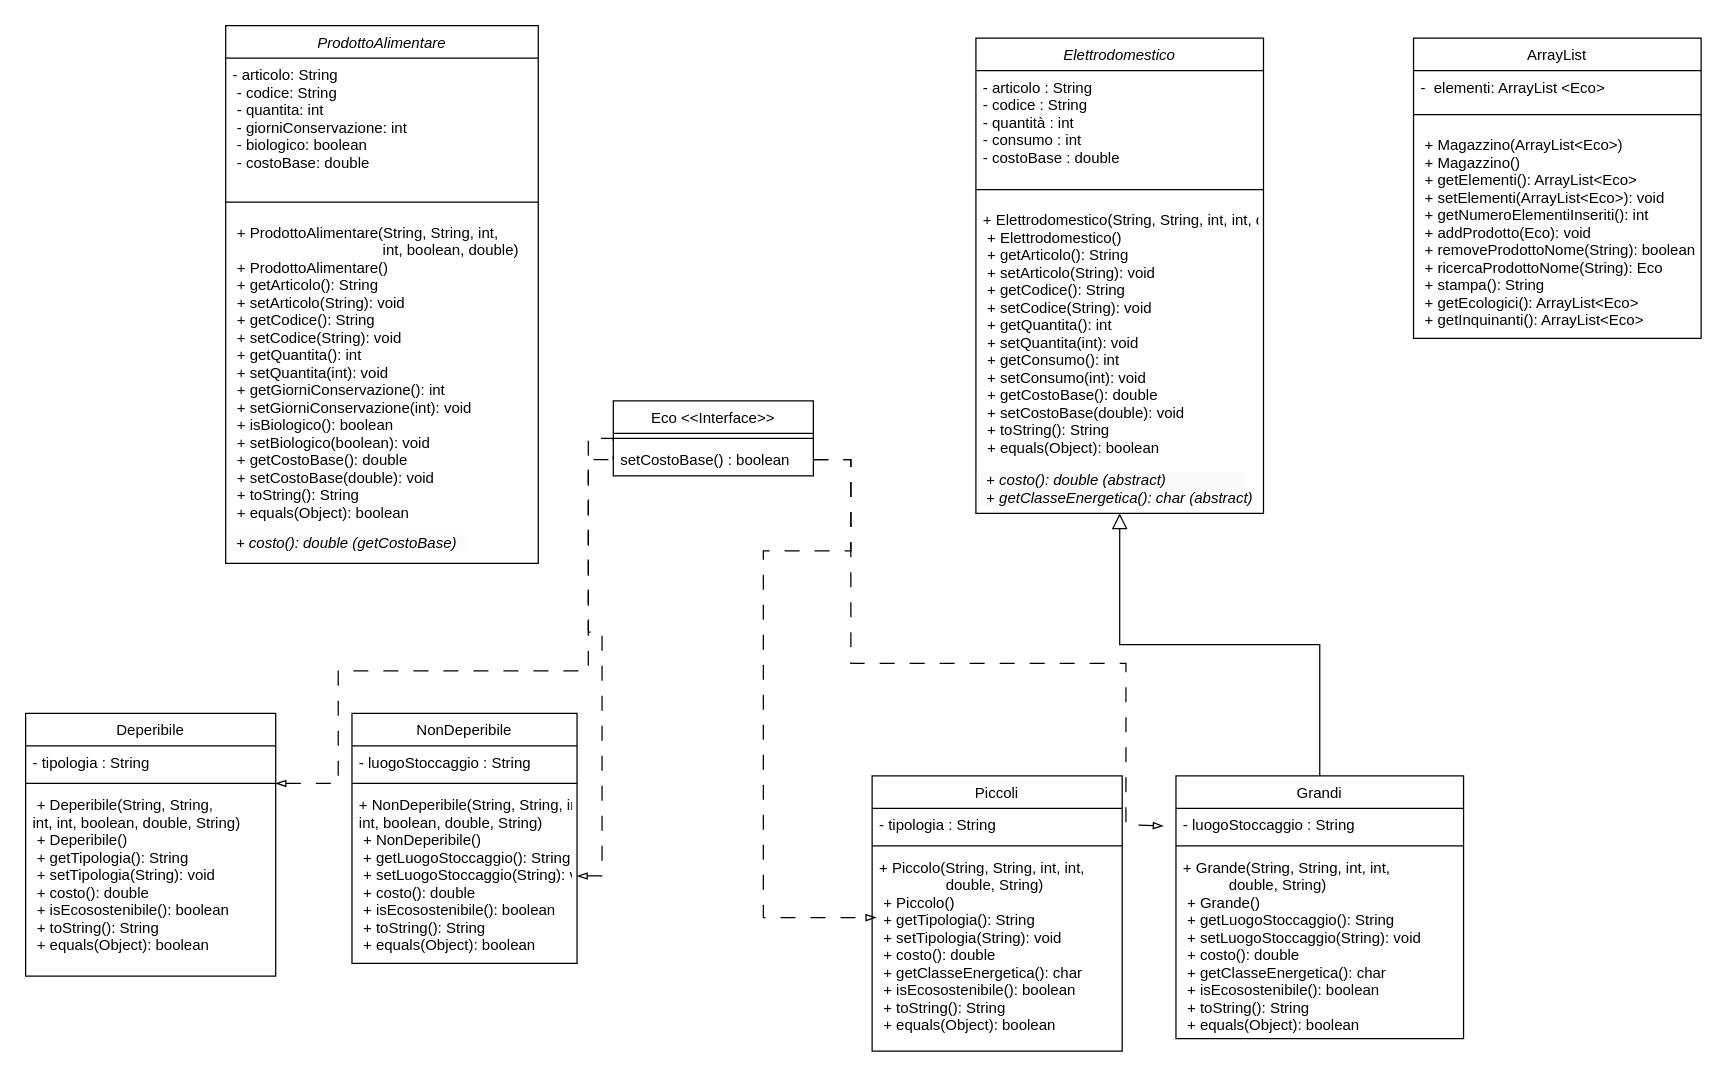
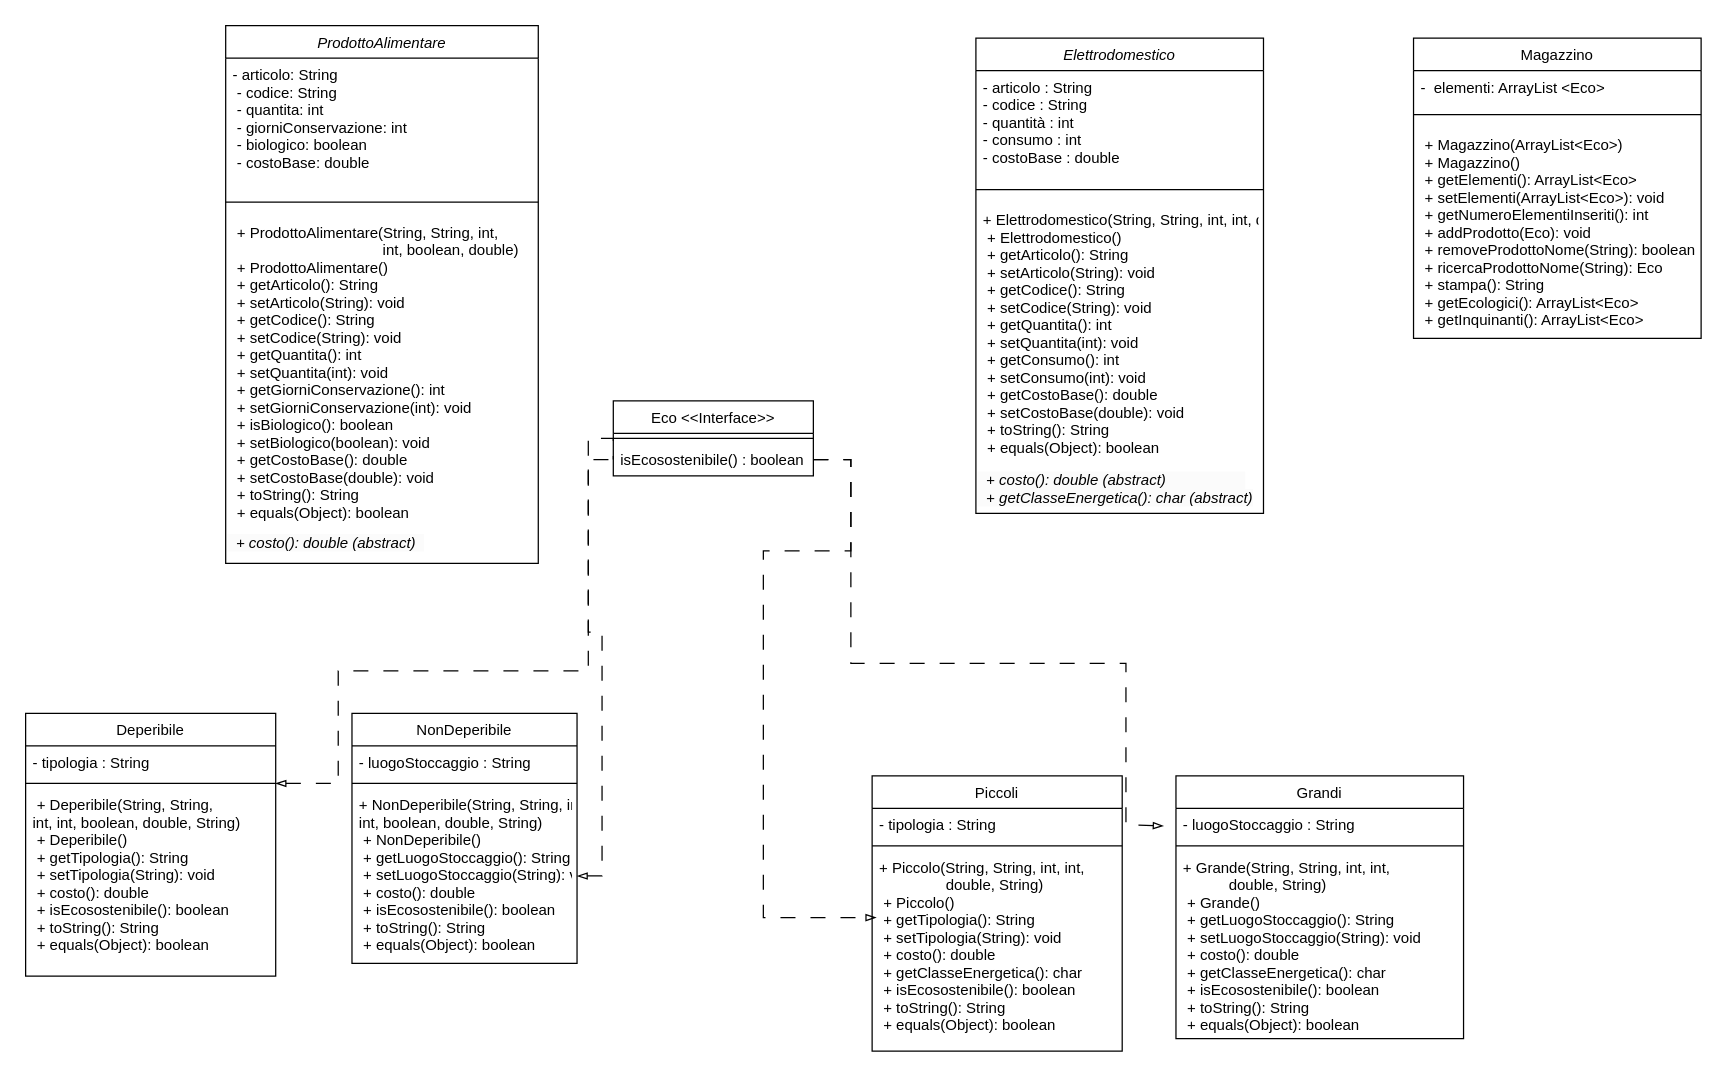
  <mxCell id="0" />
  <mxCell id="1" parent="0" />
  <mxCell id="2" value="ProdottoAlimentare" style="swimlane;fontStyle=2;align=center;verticalAlign=top;childLayout=stackLayout;horizontal=1;startSize=26;horizontalStack=0;resizeParent=1;resizeLast=0;collapsible=1;marginBottom=0;rounded=0;shadow=0;strokeWidth=1;" parent="1" vertex="1"><mxGeometry x="180" y="20" width="250" height="430" as="geometry"><mxRectangle x="230" y="140" width="160" height="26" as="alternateBounds" /></mxGeometry></mxCell>
  <mxCell id="3" value="- articolo: String                             &#10; - codice: String                               &#10; - quantita: int                                &#10; - giorniConservazione: int                     &#10; - biologico: boolean                           &#10; - costoBase: double" style="text;align=left;verticalAlign=top;spacingLeft=4;spacingRight=4;overflow=hidden;rotatable=0;points=[[0,0.5],[1,0.5]];portConstraint=eastwest;" parent="2" vertex="1"><mxGeometry y="26" width="250" height="104" as="geometry" /></mxCell>
  <mxCell id="4" value="" style="line;html=1;strokeWidth=1;align=left;verticalAlign=middle;spacingTop=-1;spacingLeft=3;spacingRight=3;rotatable=0;labelPosition=right;points=[];portConstraint=eastwest;" parent="2" vertex="1"><mxGeometry y="130" width="250" height="22" as="geometry" /></mxCell>
  <mxCell id="5" value=" + ProdottoAlimentare(String, String, int,&#10;                                    int, boolean, double) &#10; + ProdottoAlimentare()                          &#10; + getArticolo(): String                         &#10; + setArticolo(String): void                     &#10; + getCodice(): String                           &#10; + setCodice(String): void                       &#10; + getQuantita(): int                            &#10; + setQuantita(int): void                        &#10; + getGiorniConservazione(): int                 &#10; + setGiorniConservazione(int): void             &#10; + isBiologico(): boolean                        &#10; + setBiologico(boolean): void                   &#10; + getCostoBase(): double                        &#10; + setCostoBase(double): void                                      &#10; + toString(): String                            &#10; + equals(Object): boolean  " style="text;align=left;verticalAlign=top;spacingLeft=4;spacingRight=4;overflow=hidden;rotatable=0;points=[[0,0.5],[1,0.5]];portConstraint=eastwest;fontStyle=0" parent="2" vertex="1"><mxGeometry y="152" width="250" height="248" as="geometry" /></mxCell>
- <mxCell id="6" value="&lt;span style=&quot;color: rgb(0, 0, 0); font-family: Helvetica; font-size: 12px; font-variant-ligatures: normal; font-variant-caps: normal; font-weight: 400; letter-spacing: normal; orphans: 2; text-align: left; text-indent: 0px; text-transform: none; widows: 2; word-spacing: 0px; -webkit-text-stroke-width: 0px; white-space: nowrap; background-color: rgb(251, 251, 251); text-decoration-thickness: initial; text-decoration-style: initial; text-decoration-color: initial; float: none; display: inline !important;&quot;&gt;&amp;nbsp; + costo(): double (getCostoBase)&amp;nbsp;&lt;span&gt;&amp;nbsp;&lt;/span&gt;&lt;/span&gt;" style="text;whiteSpace=wrap;html=1;fontStyle=2" vertex="1" parent="2"><mxGeometry y="400" width="250" height="30" as="geometry" /></mxCell>
+ <mxCell id="6" value="&lt;span style=&quot;color: rgb(0, 0, 0); font-family: Helvetica; font-size: 12px; font-variant-ligatures: normal; font-variant-caps: normal; font-weight: 400; letter-spacing: normal; orphans: 2; text-align: left; text-indent: 0px; text-transform: none; widows: 2; word-spacing: 0px; -webkit-text-stroke-width: 0px; white-space: nowrap; background-color: rgb(251, 251, 251); text-decoration-thickness: initial; text-decoration-style: initial; text-decoration-color: initial; float: none; display: inline !important;&quot;&gt;&amp;nbsp; + costo(): double (abstract)&amp;nbsp;&lt;span&gt;&amp;nbsp;&lt;/span&gt;&lt;/span&gt;" style="text;whiteSpace=wrap;html=1;fontStyle=2" vertex="1" parent="2"><mxGeometry y="400" width="250" height="30" as="geometry" /></mxCell>
  <mxCell id="7" value="Deperibile" style="swimlane;fontStyle=0;align=center;verticalAlign=top;childLayout=stackLayout;horizontal=1;startSize=26;horizontalStack=0;resizeParent=1;resizeLast=0;collapsible=1;marginBottom=0;rounded=0;shadow=0;strokeWidth=1;" parent="1" vertex="1"><mxGeometry x="20" y="570" width="200" height="210" as="geometry"><mxRectangle x="130" y="380" width="160" height="26" as="alternateBounds" /></mxGeometry></mxCell>
  <mxCell id="8" value="- tipologia : String" style="text;align=left;verticalAlign=top;spacingLeft=4;spacingRight=4;overflow=hidden;rotatable=0;points=[[0,0.5],[1,0.5]];portConstraint=eastwest;" parent="7" vertex="1"><mxGeometry y="26" width="200" height="26" as="geometry" /></mxCell>
  <mxCell id="9" value="" style="line;html=1;strokeWidth=1;align=left;verticalAlign=middle;spacingTop=-1;spacingLeft=3;spacingRight=3;rotatable=0;labelPosition=right;points=[];portConstraint=eastwest;" parent="7" vertex="1"><mxGeometry y="52" width="200" height="8" as="geometry" /></mxCell>
  <mxCell id="10" value=" + Deperibile(String, String, &#10;int, int, boolean, double, String) &#10; + Deperibile()                     &#10; + getTipologia(): String           &#10; + setTipologia(String): void        &#10; + costo(): double                    &#10; + isEcosostenibile(): boolean        &#10; + toString(): String                 &#10; + equals(Object): boolean  " style="text;align=left;verticalAlign=top;spacingLeft=4;spacingRight=4;overflow=hidden;rotatable=0;points=[[0,0.5],[1,0.5]];portConstraint=eastwest;fontStyle=0" parent="7" vertex="1"><mxGeometry y="60" width="200" height="150" as="geometry" /></mxCell>
  <mxCell id="11" value="NonDeperibile" style="swimlane;fontStyle=0;align=center;verticalAlign=top;childLayout=stackLayout;horizontal=1;startSize=26;horizontalStack=0;resizeParent=1;resizeLast=0;collapsible=1;marginBottom=0;rounded=0;shadow=0;strokeWidth=1;" parent="1" vertex="1"><mxGeometry x="281" y="570" width="180" height="200" as="geometry"><mxRectangle x="340" y="380" width="170" height="26" as="alternateBounds" /></mxGeometry></mxCell>
  <mxCell id="12" value="- luogoStoccaggio : String" style="text;align=left;verticalAlign=top;spacingLeft=4;spacingRight=4;overflow=hidden;rotatable=0;points=[[0,0.5],[1,0.5]];portConstraint=eastwest;" parent="11" vertex="1"><mxGeometry y="26" width="180" height="26" as="geometry" /></mxCell>
  <mxCell id="13" value="" style="line;html=1;strokeWidth=1;align=left;verticalAlign=middle;spacingTop=-1;spacingLeft=3;spacingRight=3;rotatable=0;labelPosition=right;points=[];portConstraint=eastwest;" parent="11" vertex="1"><mxGeometry y="52" width="180" height="8" as="geometry" /></mxCell>
  <mxCell id="14" value="+ NonDeperibile(String, String, int, &#10;int, boolean, double, String) &#10; + NonDeperibile()                 &#10; + getLuogoStoccaggio(): String    &#10; + setLuogoStoccaggio(String): void&#10; + costo(): double                 &#10; + isEcosostenibile(): boolean     &#10; + toString(): String              &#10; + equals(Object): boolean   " style="text;align=left;verticalAlign=top;spacingLeft=4;spacingRight=4;overflow=hidden;rotatable=0;points=[[0,0.5],[1,0.5]];portConstraint=eastwest;fontStyle=0" parent="11" vertex="1"><mxGeometry y="60" width="180" height="140" as="geometry" /></mxCell>
  <mxCell id="15" value="Eco &lt;&lt;Interface&gt;&gt;" style="swimlane;fontStyle=0;align=center;verticalAlign=top;childLayout=stackLayout;horizontal=1;startSize=26;horizontalStack=0;resizeParent=1;resizeLast=0;collapsible=1;marginBottom=0;rounded=0;shadow=0;strokeWidth=1;" parent="1" vertex="1"><mxGeometry x="490" y="320" width="160" height="60" as="geometry"><mxRectangle x="550" y="140" width="160" height="26" as="alternateBounds" /></mxGeometry></mxCell>
  <mxCell id="16" value="" style="line;html=1;strokeWidth=1;align=left;verticalAlign=middle;spacingTop=-1;spacingLeft=3;spacingRight=3;rotatable=0;labelPosition=right;points=[];portConstraint=eastwest;" parent="15" vertex="1"><mxGeometry y="26" width="160" height="8" as="geometry" /></mxCell>
- <mxCell id="17" value="setCostoBase() : boolean" style="text;align=left;verticalAlign=top;spacingLeft=4;spacingRight=4;overflow=hidden;rotatable=0;points=[[0,0.5],[1,0.5]];portConstraint=eastwest;" parent="15" vertex="1"><mxGeometry y="34" width="160" height="26" as="geometry" /></mxCell>
+ <mxCell id="17" value="isEcosostenibile() : boolean" style="text;align=left;verticalAlign=top;spacingLeft=4;spacingRight=4;overflow=hidden;rotatable=0;points=[[0,0.5],[1,0.5]];portConstraint=eastwest;" parent="15" vertex="1"><mxGeometry y="34" width="160" height="26" as="geometry" /></mxCell>
  <mxCell id="18" value="Elettrodomestico" style="swimlane;fontStyle=2;align=center;verticalAlign=top;childLayout=stackLayout;horizontal=1;startSize=26;horizontalStack=0;resizeParent=1;resizeLast=0;collapsible=1;marginBottom=0;rounded=0;shadow=0;strokeWidth=1;" parent="1" vertex="1"><mxGeometry x="780" y="30" width="230" height="380" as="geometry"><mxRectangle x="230" y="140" width="160" height="26" as="alternateBounds" /></mxGeometry></mxCell>
  <mxCell id="19" value="- articolo : String&#10;- codice : String&#10;- quantità : int&#10;- consumo : int&#10;- costoBase : double" style="text;align=left;verticalAlign=top;spacingLeft=4;spacingRight=4;overflow=hidden;rotatable=0;points=[[0,0.5],[1,0.5]];portConstraint=eastwest;" parent="18" vertex="1"><mxGeometry y="26" width="230" height="84" as="geometry" /></mxCell>
  <mxCell id="20" value="" style="line;html=1;strokeWidth=1;align=left;verticalAlign=middle;spacingTop=-1;spacingLeft=3;spacingRight=3;rotatable=0;labelPosition=right;points=[];portConstraint=eastwest;" parent="18" vertex="1"><mxGeometry y="110" width="230" height="22" as="geometry" /></mxCell>
  <mxCell id="21" value="+ Elettrodomestico(String, String, int, int, double) &#10; + Elettrodomestico()                           &#10; + getArticolo(): String                        &#10; + setArticolo(String): void                    &#10; + getCodice(): String                          &#10; + setCodice(String): void                      &#10; + getQuantita(): int                           &#10; + setQuantita(int): void                       &#10; + getConsumo(): int                            &#10; + setConsumo(int): void                        &#10; + getCostoBase(): double                       &#10; + setCostoBase(double): void                          &#10; + toString(): String                           &#10; + equals(Object): boolean   " style="text;align=left;verticalAlign=top;spacingLeft=4;spacingRight=4;overflow=hidden;rotatable=0;points=[[0,0.5],[1,0.5]];portConstraint=eastwest;fontStyle=0" parent="18" vertex="1"><mxGeometry y="132" width="230" height="208" as="geometry" /></mxCell>
  <mxCell id="22" value="Piccoli" style="swimlane;fontStyle=0;align=center;verticalAlign=top;childLayout=stackLayout;horizontal=1;startSize=26;horizontalStack=0;resizeParent=1;resizeLast=0;collapsible=1;marginBottom=0;rounded=0;shadow=0;strokeWidth=1;" parent="1" vertex="1"><mxGeometry x="697" y="620" width="200" height="220" as="geometry"><mxRectangle x="130" y="380" width="160" height="26" as="alternateBounds" /></mxGeometry></mxCell>
  <mxCell id="23" value="- tipologia : String" style="text;align=left;verticalAlign=top;spacingLeft=4;spacingRight=4;overflow=hidden;rotatable=0;points=[[0,0.5],[1,0.5]];portConstraint=eastwest;" parent="22" vertex="1"><mxGeometry y="26" width="200" height="26" as="geometry" /></mxCell>
  <mxCell id="24" value="" style="line;html=1;strokeWidth=1;align=left;verticalAlign=middle;spacingTop=-1;spacingLeft=3;spacingRight=3;rotatable=0;labelPosition=right;points=[];portConstraint=eastwest;" parent="22" vertex="1"><mxGeometry y="52" width="200" height="8" as="geometry" /></mxCell>
  <mxCell id="25" value="+ Piccolo(String, String, int, int, &#10;                double, String) &#10; + Piccolo()                           &#10; + getTipologia(): String              &#10; + setTipologia(String): void          &#10; + costo(): double                      &#10; + getClasseEnergetica(): char          &#10; + isEcosostenibile(): boolean          &#10; + toString(): String                   &#10; + equals(Object): boolean  " style="text;align=left;verticalAlign=top;spacingLeft=4;spacingRight=4;overflow=hidden;rotatable=0;points=[[0,0.5],[1,0.5]];portConstraint=eastwest;fontStyle=0" parent="22" vertex="1"><mxGeometry y="60" width="200" height="160" as="geometry" /></mxCell>
  <mxCell id="26" value="Grandi" style="swimlane;fontStyle=0;align=center;verticalAlign=top;childLayout=stackLayout;horizontal=1;startSize=26;horizontalStack=0;resizeParent=1;resizeLast=0;collapsible=1;marginBottom=0;rounded=0;shadow=0;strokeWidth=1;" parent="1" vertex="1"><mxGeometry x="940" y="620" width="230" height="210" as="geometry"><mxRectangle x="340" y="380" width="170" height="26" as="alternateBounds" /></mxGeometry></mxCell>
  <mxCell id="27" value="- luogoStoccaggio : String" style="text;align=left;verticalAlign=top;spacingLeft=4;spacingRight=4;overflow=hidden;rotatable=0;points=[[0,0.5],[1,0.5]];portConstraint=eastwest;" parent="26" vertex="1"><mxGeometry y="26" width="230" height="26" as="geometry" /></mxCell>
  <mxCell id="28" value="" style="line;html=1;strokeWidth=1;align=left;verticalAlign=middle;spacingTop=-1;spacingLeft=3;spacingRight=3;rotatable=0;labelPosition=right;points=[];portConstraint=eastwest;" parent="26" vertex="1"><mxGeometry y="52" width="230" height="8" as="geometry" /></mxCell>
  <mxCell id="29" value="+ Grande(String, String, int, int, &#10;           double, String) &#10; + Grande()                           &#10; + getLuogoStoccaggio(): String       &#10; + setLuogoStoccaggio(String): void   &#10; + costo(): double                    &#10; + getClasseEnergetica(): char        &#10; + isEcosostenibile(): boolean        &#10; + toString(): String                 &#10; + equals(Object): boolean" style="text;align=left;verticalAlign=top;spacingLeft=4;spacingRight=4;overflow=hidden;rotatable=0;points=[[0,0.5],[1,0.5]];portConstraint=eastwest;fontStyle=0" parent="26" vertex="1"><mxGeometry y="60" width="230" height="150" as="geometry" /></mxCell>
- <mxCell id="30" value="" style="endArrow=block;endSize=10;endFill=0;shadow=0;strokeWidth=1;rounded=0;curved=0;edgeStyle=elbowEdgeStyle;elbow=vertical;" parent="1" source="26" target="18" edge="1"><mxGeometry width="160" relative="1" as="geometry"><mxPoint x="770" y="283" as="sourcePoint" /><mxPoint x="870" y="181" as="targetPoint" /></mxGeometry></mxCell>
  <mxCell id="31" style="edgeStyle=orthogonalEdgeStyle;rounded=0;orthogonalLoop=1;jettySize=auto;html=1;entryX=0;entryY=0.5;entryDx=0;entryDy=0;startArrow=blockThin;startFill=0;endArrow=none;endFill=0;dashed=1;dashPattern=12 12;" parent="1" source="9" target="17" edge="1"><mxGeometry relative="1" as="geometry"><Array as="points"><mxPoint x="270" y="626" /><mxPoint x="270" y="536" /><mxPoint x="470" y="536" /><mxPoint x="470" y="350" /><mxPoint x="490" y="350" /></Array></mxGeometry></mxCell>
  <mxCell id="32" style="edgeStyle=orthogonalEdgeStyle;rounded=0;orthogonalLoop=1;jettySize=auto;html=1;entryX=0;entryY=0.5;entryDx=0;entryDy=0;startArrow=blockThin;startFill=0;endArrow=none;endFill=0;dashed=1;dashPattern=12 12;" parent="1" source="14" target="17" edge="1"><mxGeometry relative="1" as="geometry" /></mxCell>
  <mxCell id="33" style="edgeStyle=orthogonalEdgeStyle;rounded=0;orthogonalLoop=1;jettySize=auto;html=1;entryX=0.016;entryY=0.333;entryDx=0;entryDy=0;entryPerimeter=0;dashed=1;dashPattern=12 12;endArrow=blockThin;endFill=0;" parent="1" source="17" target="25" edge="1"><mxGeometry relative="1" as="geometry"><Array as="points"><mxPoint x="680" y="367" /><mxPoint x="680" y="440" /><mxPoint x="610" y="440" /><mxPoint x="610" y="733" /></Array></mxGeometry></mxCell>
- <mxCell id="34" value="ArrayList" style="swimlane;fontStyle=0;align=center;verticalAlign=top;childLayout=stackLayout;horizontal=1;startSize=26;horizontalStack=0;resizeParent=1;resizeLast=0;collapsible=1;marginBottom=0;rounded=0;shadow=0;strokeWidth=1;" parent="1" vertex="1"><mxGeometry x="1130" y="30" width="230" height="240" as="geometry"><mxRectangle x="230" y="140" width="160" height="26" as="alternateBounds" /></mxGeometry></mxCell>
+ <mxCell id="34" value="Magazzino" style="swimlane;fontStyle=0;align=center;verticalAlign=top;childLayout=stackLayout;horizontal=1;startSize=26;horizontalStack=0;resizeParent=1;resizeLast=0;collapsible=1;marginBottom=0;rounded=0;shadow=0;strokeWidth=1;" parent="1" vertex="1"><mxGeometry x="1130" y="30" width="230" height="240" as="geometry"><mxRectangle x="230" y="140" width="160" height="26" as="alternateBounds" /></mxGeometry></mxCell>
  <mxCell id="35" value="-  elementi: ArrayList &lt;Eco&gt;" style="text;align=left;verticalAlign=top;spacingLeft=4;spacingRight=4;overflow=hidden;rotatable=0;points=[[0,0.5],[1,0.5]];portConstraint=eastwest;" parent="34" vertex="1"><mxGeometry y="26" width="230" height="24" as="geometry" /></mxCell>
  <mxCell id="36" value="" style="line;html=1;strokeWidth=1;align=left;verticalAlign=middle;spacingTop=-1;spacingLeft=3;spacingRight=3;rotatable=0;labelPosition=right;points=[];portConstraint=eastwest;" parent="34" vertex="1"><mxGeometry y="50" width="230" height="22" as="geometry" /></mxCell>
  <mxCell id="37" value=" + Magazzino(ArrayList&lt;Eco&gt;)          &#10; + Magazzino()                        &#10; + getElementi(): ArrayList&lt;Eco&gt;      &#10; + setElementi(ArrayList&lt;Eco&gt;): void  &#10; + getNumeroElementiInseriti(): int   &#10; + addProdotto(Eco): void             &#10; + removeProdottoNome(String): boolean&#10; + ricercaProdottoNome(String): Eco   &#10; + stampa(): String                   &#10; + getEcologici(): ArrayList&lt;Eco&gt;     &#10; + getInquinanti(): ArrayList&lt;Eco&gt;    &#10;" style="text;align=left;verticalAlign=top;spacingLeft=4;spacingRight=4;overflow=hidden;rotatable=0;points=[[0,0.5],[1,0.5]];portConstraint=eastwest;fontStyle=0" parent="34" vertex="1"><mxGeometry y="72" width="230" height="168" as="geometry" /></mxCell>
  <mxCell id="38" value="" style="edgeStyle=orthogonalEdgeStyle;rounded=0;orthogonalLoop=1;jettySize=auto;html=1;dashed=1;dashPattern=12 12;endArrow=blockThin;endFill=0;" edge="1" parent="1" source="17"><mxGeometry relative="1" as="geometry"><Array as="points"><mxPoint x="680" y="367" /><mxPoint x="680" y="530" /><mxPoint x="900" y="530" /><mxPoint x="900" y="659" /></Array><mxPoint x="570" y="354" as="sourcePoint" /><mxPoint x="930" y="660" as="targetPoint" /></mxGeometry></mxCell>
  <mxCell id="39" value="&lt;span style=&quot;color: rgb(0, 0, 0); font-family: Helvetica; font-size: 12px; font-variant-ligatures: normal; font-variant-caps: normal; font-weight: 400; letter-spacing: normal; orphans: 2; text-align: left; text-indent: 0px; text-transform: none; widows: 2; word-spacing: 0px; -webkit-text-stroke-width: 0px; white-space: nowrap; background-color: rgb(251, 251, 251); text-decoration-thickness: initial; text-decoration-style: initial; text-decoration-color: initial; float: none; display: inline !important;&quot;&gt;&amp;nbsp; + costo(): double (abstract)&amp;nbsp; &amp;nbsp; &amp;nbsp; &amp;nbsp; &amp;nbsp; &amp;nbsp; &amp;nbsp; &amp;nbsp; &amp;nbsp; &amp;nbsp;&lt;/span&gt;&lt;br style=&quot;forced-color-adjust: none; padding: 0px; margin: 0px; color: rgb(0, 0, 0); font-family: Helvetica; font-size: 12px; font-variant-ligatures: normal; font-variant-caps: normal; font-weight: 400; letter-spacing: normal; orphans: 2; text-align: left; text-indent: 0px; text-transform: none; widows: 2; word-spacing: 0px; -webkit-text-stroke-width: 0px; white-space: nowrap; background-color: rgb(251, 251, 251); text-decoration-thickness: initial; text-decoration-style: initial; text-decoration-color: initial;&quot;&gt;&lt;span style=&quot;color: rgb(0, 0, 0); font-family: Helvetica; font-size: 12px; font-variant-ligatures: normal; font-variant-caps: normal; font-weight: 400; letter-spacing: normal; orphans: 2; text-align: left; text-indent: 0px; text-transform: none; widows: 2; word-spacing: 0px; -webkit-text-stroke-width: 0px; white-space: nowrap; background-color: rgb(251, 251, 251); text-decoration-thickness: initial; text-decoration-style: initial; text-decoration-color: initial; float: none; display: inline !important;&quot;&gt;&amp;nbsp; + getClasseEnergetica(): char (abstract)&lt;/span&gt;" style="text;whiteSpace=wrap;html=1;fontStyle=2" vertex="1" parent="1"><mxGeometry x="780" y="370" width="250" height="50" as="geometry" /></mxCell>
